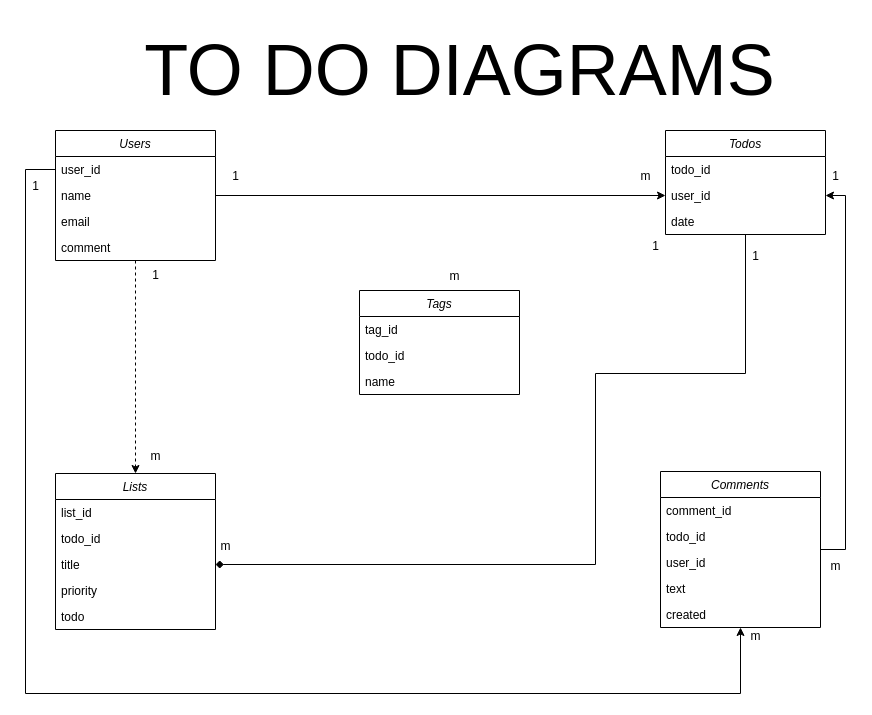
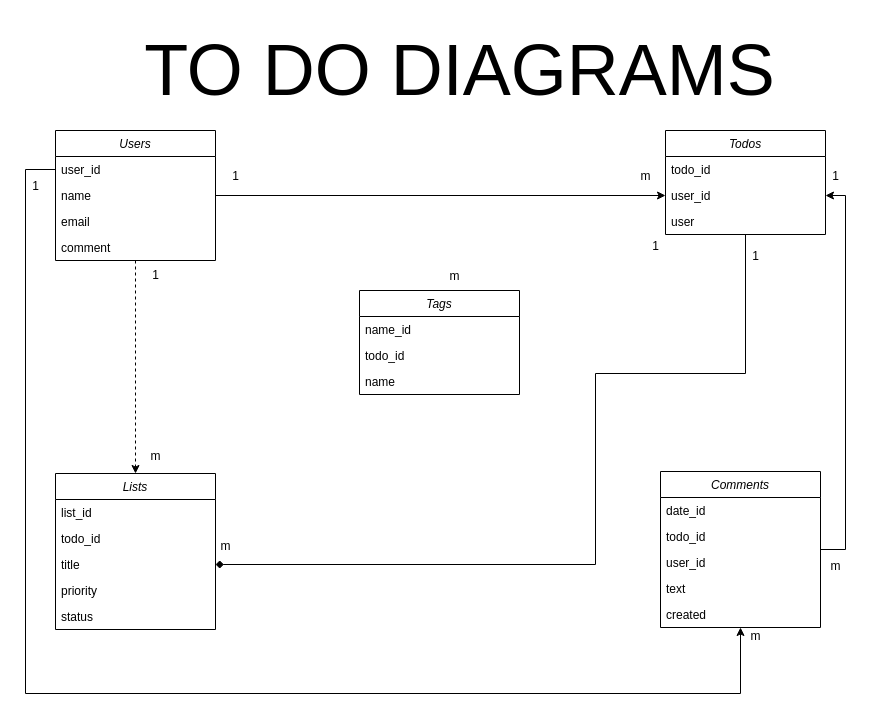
  <mxCell id="0" />
  <mxCell id="1" parent="0" />
  <mxCell id="2" style="edgeStyle=orthogonalEdgeStyle;rounded=0;orthogonalLoop=1;jettySize=auto;html=1;entryX=0;entryY=0.5;entryDx=0;entryDy=0;" edge="1" parent="1" source="4" target="13"><mxGeometry relative="1" as="geometry" /></mxCell>
  <mxCell id="3" style="edgeStyle=orthogonalEdgeStyle;rounded=0;orthogonalLoop=1;jettySize=auto;html=1;entryX=0.5;entryY=0;entryDx=0;entryDy=0;dashed=1;" edge="1" parent="1" source="4" target="15"><mxGeometry relative="1" as="geometry" /></mxCell>
  <mxCell id="4" value="Users" style="swimlane;fontStyle=2;align=center;verticalAlign=top;childLayout=stackLayout;horizontal=1;startSize=26;horizontalStack=0;resizeParent=1;resizeLast=0;collapsible=1;marginBottom=0;rounded=0;shadow=0;strokeWidth=1;" parent="1" vertex="1"><mxGeometry x="55" y="130" width="160" height="130" as="geometry"><mxRectangle x="230" y="140" width="160" height="26" as="alternateBounds" /></mxGeometry></mxCell>
  <mxCell id="5" value="user_id" style="text;align=left;verticalAlign=top;spacingLeft=4;spacingRight=4;overflow=hidden;rotatable=0;points=[[0,0.5],[1,0.5]];portConstraint=eastwest;" parent="4" vertex="1"><mxGeometry y="26" width="160" height="26" as="geometry" /></mxCell>
  <mxCell id="6" value="name    " style="text;align=left;verticalAlign=top;spacingLeft=4;spacingRight=4;overflow=hidden;rotatable=0;points=[[0,0.5],[1,0.5]];portConstraint=eastwest;rounded=0;shadow=0;html=0;" parent="4" vertex="1"><mxGeometry y="52" width="160" height="26" as="geometry" /></mxCell>
  <mxCell id="7" value="email" style="text;align=left;verticalAlign=top;spacingLeft=4;spacingRight=4;overflow=hidden;rotatable=0;points=[[0,0.5],[1,0.5]];portConstraint=eastwest;rounded=0;shadow=0;html=0;" parent="4" vertex="1"><mxGeometry y="78" width="160" height="26" as="geometry" /></mxCell>
  <mxCell id="8" value="comment" style="text;align=left;verticalAlign=top;spacingLeft=4;spacingRight=4;overflow=hidden;rotatable=0;points=[[0,0.5],[1,0.5]];portConstraint=eastwest;rounded=0;shadow=0;html=0;" vertex="1" parent="4"><mxGeometry y="104" width="160" height="26" as="geometry" /></mxCell>
  <mxCell id="9" value="&lt;font style=&quot;font-size: 72px;&quot;&gt;TO DO DIAGRAMS&lt;/font&gt;" style="text;html=1;align=center;verticalAlign=middle;resizable=0;points=[];autosize=1;strokeColor=none;fillColor=none;" vertex="1" parent="1"><mxGeometry x="134" y="20" width="650" height="100" as="geometry" /></mxCell>
  <mxCell id="10" style="edgeStyle=orthogonalEdgeStyle;rounded=0;orthogonalLoop=1;jettySize=auto;html=1;entryX=1;entryY=0.5;entryDx=0;entryDy=0;endArrow=diamond;" edge="1" parent="1" source="11" target="18"><mxGeometry relative="1" as="geometry"><Array as="points"><mxPoint x="745" y="373" /><mxPoint x="595" y="373" /><mxPoint x="595" y="564" /></Array></mxGeometry></mxCell>
  <mxCell id="11" value="Todos" style="swimlane;fontStyle=2;align=center;verticalAlign=top;childLayout=stackLayout;horizontal=1;startSize=26;horizontalStack=0;resizeParent=1;resizeLast=0;collapsible=1;marginBottom=0;rounded=0;shadow=0;strokeWidth=1;" vertex="1" parent="1"><mxGeometry x="665" y="130" width="160" height="104" as="geometry"><mxRectangle x="230" y="140" width="160" height="26" as="alternateBounds" /></mxGeometry></mxCell>
  <mxCell id="12" value="todo_id" style="text;align=left;verticalAlign=top;spacingLeft=4;spacingRight=4;overflow=hidden;rotatable=0;points=[[0,0.5],[1,0.5]];portConstraint=eastwest;" vertex="1" parent="11"><mxGeometry y="26" width="160" height="26" as="geometry" /></mxCell>
  <mxCell id="13" value="user_id" style="text;align=left;verticalAlign=top;spacingLeft=4;spacingRight=4;overflow=hidden;rotatable=0;points=[[0,0.5],[1,0.5]];portConstraint=eastwest;" vertex="1" parent="11"><mxGeometry y="52" width="160" height="26" as="geometry" /></mxCell>
- <mxCell id="14" value="date" style="text;align=left;verticalAlign=top;spacingLeft=4;spacingRight=4;overflow=hidden;rotatable=0;points=[[0,0.5],[1,0.5]];portConstraint=eastwest;" vertex="1" parent="11"><mxGeometry y="78" width="160" height="26" as="geometry" /></mxCell>
+ <mxCell id="14" value="user" style="text;align=left;verticalAlign=top;spacingLeft=4;spacingRight=4;overflow=hidden;rotatable=0;points=[[0,0.5],[1,0.5]];portConstraint=eastwest;" vertex="1" parent="11"><mxGeometry y="78" width="160" height="26" as="geometry" /></mxCell>
  <mxCell id="15" value="Lists" style="swimlane;fontStyle=2;align=center;verticalAlign=top;childLayout=stackLayout;horizontal=1;startSize=26;horizontalStack=0;resizeParent=1;resizeLast=0;collapsible=1;marginBottom=0;rounded=0;shadow=0;strokeWidth=1;" vertex="1" parent="1"><mxGeometry x="55" y="473" width="160" height="156" as="geometry"><mxRectangle x="230" y="140" width="160" height="26" as="alternateBounds" /></mxGeometry></mxCell>
  <mxCell id="16" value="list_id" style="text;align=left;verticalAlign=top;spacingLeft=4;spacingRight=4;overflow=hidden;rotatable=0;points=[[0,0.5],[1,0.5]];portConstraint=eastwest;" vertex="1" parent="15"><mxGeometry y="26" width="160" height="26" as="geometry" /></mxCell>
  <mxCell id="17" value="todo_id" style="text;align=left;verticalAlign=top;spacingLeft=4;spacingRight=4;overflow=hidden;rotatable=0;points=[[0,0.5],[1,0.5]];portConstraint=eastwest;" vertex="1" parent="15"><mxGeometry y="52" width="160" height="26" as="geometry" /></mxCell>
  <mxCell id="18" value="title" style="text;align=left;verticalAlign=top;spacingLeft=4;spacingRight=4;overflow=hidden;rotatable=0;points=[[0,0.5],[1,0.5]];portConstraint=eastwest;" vertex="1" parent="15"><mxGeometry y="78" width="160" height="26" as="geometry" /></mxCell>
  <mxCell id="19" value="priority" style="text;align=left;verticalAlign=top;spacingLeft=4;spacingRight=4;overflow=hidden;rotatable=0;points=[[0,0.5],[1,0.5]];portConstraint=eastwest;" vertex="1" parent="15"><mxGeometry y="104" width="160" height="26" as="geometry" /></mxCell>
- <mxCell id="20" value="todo" style="text;align=left;verticalAlign=top;spacingLeft=4;spacingRight=4;overflow=hidden;rotatable=0;points=[[0,0.5],[1,0.5]];portConstraint=eastwest;" vertex="1" parent="15"><mxGeometry y="130" width="160" height="26" as="geometry" /></mxCell>
+ <mxCell id="20" value="status" style="text;align=left;verticalAlign=top;spacingLeft=4;spacingRight=4;overflow=hidden;rotatable=0;points=[[0,0.5],[1,0.5]];portConstraint=eastwest;" vertex="1" parent="15"><mxGeometry y="130" width="160" height="26" as="geometry" /></mxCell>
  <mxCell id="21" value="Tags" style="swimlane;fontStyle=2;align=center;verticalAlign=top;childLayout=stackLayout;horizontal=1;startSize=26;horizontalStack=0;resizeParent=1;resizeLast=0;collapsible=1;marginBottom=0;rounded=0;shadow=0;strokeWidth=1;" vertex="1" parent="1"><mxGeometry x="359" y="290" width="160" height="104" as="geometry"><mxRectangle x="230" y="140" width="160" height="26" as="alternateBounds" /></mxGeometry></mxCell>
- <mxCell id="22" value="tag_id" style="text;align=left;verticalAlign=top;spacingLeft=4;spacingRight=4;overflow=hidden;rotatable=0;points=[[0,0.5],[1,0.5]];portConstraint=eastwest;" vertex="1" parent="21"><mxGeometry y="26" width="160" height="26" as="geometry" /></mxCell>
+ <mxCell id="22" value="name_id" style="text;align=left;verticalAlign=top;spacingLeft=4;spacingRight=4;overflow=hidden;rotatable=0;points=[[0,0.5],[1,0.5]];portConstraint=eastwest;" vertex="1" parent="21"><mxGeometry y="26" width="160" height="26" as="geometry" /></mxCell>
  <mxCell id="23" value="todo_id" style="text;align=left;verticalAlign=top;spacingLeft=4;spacingRight=4;overflow=hidden;rotatable=0;points=[[0,0.5],[1,0.5]];portConstraint=eastwest;" vertex="1" parent="21"><mxGeometry y="52" width="160" height="26" as="geometry" /></mxCell>
  <mxCell id="24" value="name" style="text;align=left;verticalAlign=top;spacingLeft=4;spacingRight=4;overflow=hidden;rotatable=0;points=[[0,0.5],[1,0.5]];portConstraint=eastwest;" vertex="1" parent="21"><mxGeometry y="78" width="160" height="26" as="geometry" /></mxCell>
  <mxCell id="25" style="edgeStyle=orthogonalEdgeStyle;rounded=0;orthogonalLoop=1;jettySize=auto;html=1;entryX=1;entryY=0.5;entryDx=0;entryDy=0;" edge="1" parent="1" source="26" target="13"><mxGeometry relative="1" as="geometry"><Array as="points"><mxPoint x="845" y="549" /><mxPoint x="845" y="195" /></Array></mxGeometry></mxCell>
  <mxCell id="26" value="Comments" style="swimlane;fontStyle=2;align=center;verticalAlign=top;childLayout=stackLayout;horizontal=1;startSize=26;horizontalStack=0;resizeParent=1;resizeLast=0;collapsible=1;marginBottom=0;rounded=0;shadow=0;strokeWidth=1;" vertex="1" parent="1"><mxGeometry x="660" y="471" width="160" height="156" as="geometry"><mxRectangle x="230" y="140" width="160" height="26" as="alternateBounds" /></mxGeometry></mxCell>
- <mxCell id="27" value="comment_id" style="text;align=left;verticalAlign=top;spacingLeft=4;spacingRight=4;overflow=hidden;rotatable=0;points=[[0,0.5],[1,0.5]];portConstraint=eastwest;" vertex="1" parent="26"><mxGeometry y="26" width="160" height="26" as="geometry" /></mxCell>
+ <mxCell id="27" value="date_id" style="text;align=left;verticalAlign=top;spacingLeft=4;spacingRight=4;overflow=hidden;rotatable=0;points=[[0,0.5],[1,0.5]];portConstraint=eastwest;" vertex="1" parent="26"><mxGeometry y="26" width="160" height="26" as="geometry" /></mxCell>
  <mxCell id="28" value="todo_id" style="text;align=left;verticalAlign=top;spacingLeft=4;spacingRight=4;overflow=hidden;rotatable=0;points=[[0,0.5],[1,0.5]];portConstraint=eastwest;" vertex="1" parent="26"><mxGeometry y="52" width="160" height="26" as="geometry" /></mxCell>
  <mxCell id="29" value="user_id" style="text;align=left;verticalAlign=top;spacingLeft=4;spacingRight=4;overflow=hidden;rotatable=0;points=[[0,0.5],[1,0.5]];portConstraint=eastwest;" vertex="1" parent="26"><mxGeometry y="78" width="160" height="26" as="geometry" /></mxCell>
  <mxCell id="30" value="text" style="text;align=left;verticalAlign=top;spacingLeft=4;spacingRight=4;overflow=hidden;rotatable=0;points=[[0,0.5],[1,0.5]];portConstraint=eastwest;" vertex="1" parent="26"><mxGeometry y="104" width="160" height="26" as="geometry" /></mxCell>
  <mxCell id="31" value="created" style="text;align=left;verticalAlign=top;spacingLeft=4;spacingRight=4;overflow=hidden;rotatable=0;points=[[0,0.5],[1,0.5]];portConstraint=eastwest;" vertex="1" parent="26"><mxGeometry y="130" width="160" height="26" as="geometry" /></mxCell>
  <mxCell id="32" value="1" style="text;html=1;align=center;verticalAlign=middle;resizable=0;points=[];autosize=1;strokeColor=none;fillColor=none;" vertex="1" parent="1"><mxGeometry x="220" y="161" width="30" height="30" as="geometry" /></mxCell>
  <mxCell id="33" value="m" style="text;html=1;align=center;verticalAlign=middle;resizable=0;points=[];autosize=1;strokeColor=none;fillColor=none;" vertex="1" parent="1"><mxGeometry x="630" y="161" width="30" height="30" as="geometry" /></mxCell>
  <mxCell id="34" value="1" style="text;html=1;align=center;verticalAlign=middle;resizable=0;points=[];autosize=1;strokeColor=none;fillColor=none;" vertex="1" parent="1"><mxGeometry x="140" y="260" width="30" height="30" as="geometry" /></mxCell>
  <mxCell id="35" value="m" style="text;html=1;align=center;verticalAlign=middle;resizable=0;points=[];autosize=1;strokeColor=none;fillColor=none;" vertex="1" parent="1"><mxGeometry x="140" y="441" width="30" height="30" as="geometry" /></mxCell>
  <mxCell id="36" style="edgeStyle=orthogonalEdgeStyle;rounded=0;orthogonalLoop=1;jettySize=auto;html=1;entryX=0.5;entryY=1;entryDx=0;entryDy=0;" edge="1" parent="1" source="5" target="26"><mxGeometry relative="1" as="geometry"><Array as="points"><mxPoint y="169" x="25" /><mxPoint y="693" x="25" /><mxPoint x="740" y="693" /></Array></mxGeometry></mxCell>
  <mxCell id="37" value="1" style="text;html=1;align=center;verticalAlign=middle;resizable=0;points=[];autosize=1;strokeColor=none;fillColor=none;" vertex="1" parent="1"><mxGeometry x="20" y="171" width="30" height="30" as="geometry" /></mxCell>
  <mxCell id="38" value="m" style="text;html=1;align=center;verticalAlign=middle;resizable=0;points=[];autosize=1;strokeColor=none;fillColor=none;" vertex="1" parent="1"><mxGeometry x="740" y="621" width="30" height="30" as="geometry" /></mxCell>
  <mxCell id="39" value="1" style="text;html=1;align=center;verticalAlign=middle;resizable=0;points=[];autosize=1;strokeColor=none;fillColor=none;" vertex="1" parent="1"><mxGeometry x="740" y="241" width="30" height="30" as="geometry" /></mxCell>
  <mxCell id="40" value="m" style="text;html=1;align=center;verticalAlign=middle;resizable=0;points=[];autosize=1;strokeColor=none;fillColor=none;" vertex="1" parent="1"><mxGeometry x="210" y="531" width="30" height="30" as="geometry" /></mxCell>
  <mxCell id="41" value="1" style="text;html=1;align=center;verticalAlign=middle;resizable=0;points=[];autosize=1;strokeColor=none;fillColor=none;" vertex="1" parent="1"><mxGeometry x="640" y="231" width="30" height="30" as="geometry" /></mxCell>
  <mxCell id="42" value="m" style="text;html=1;align=center;verticalAlign=middle;resizable=0;points=[];autosize=1;strokeColor=none;fillColor=none;" vertex="1" parent="1"><mxGeometry x="439" y="261" width="30" height="30" as="geometry" /></mxCell>
  <mxCell id="43" value="m" style="text;html=1;align=center;verticalAlign=middle;resizable=0;points=[];autosize=1;strokeColor=none;fillColor=none;" vertex="1" parent="1"><mxGeometry x="820" y="551" width="30" height="30" as="geometry" /></mxCell>
  <mxCell id="44" value="1" style="text;html=1;align=center;verticalAlign=middle;resizable=0;points=[];autosize=1;strokeColor=none;fillColor=none;" vertex="1" parent="1"><mxGeometry x="820" y="161" width="30" height="30" as="geometry" /></mxCell>
